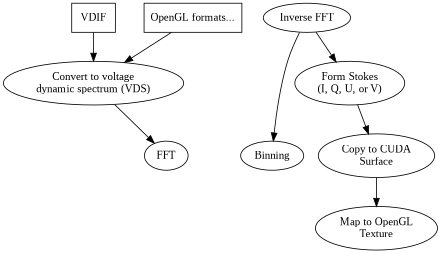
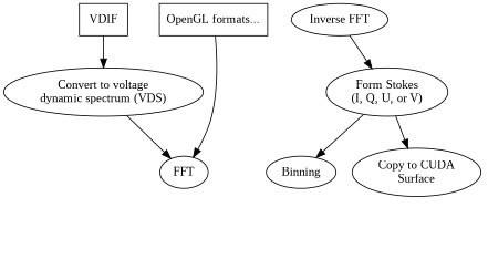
  digraph {
    fontname="Liberation Serif"
    node [fontname="Liberation Serif"]
    edge [fontname="Liberation Serif"]
    n1 [label="OpenGL formats..." shape=box]
    VDIF [shape=box]
    n3 [label="Convert to voltage\ndynamic spectrum (VDS)"]
    FFT
    n5 [label="Inverse FFT"]
    n6 [label="Form Stokes\n(I, Q, U, or V)"]
    Binning
    n8 [label="Copy to CUDA\nSurface"]
-   n9 [label="Map to OpenGL\nTexture"]
    subgraph sub_1 {
      rank=same
      n1
      VDIF
    }
-   n1 -> n3
+   n1 -> FFT
    VDIF -> n3
    n3 -> FFT
    n5 -> n6
-   n5 -> Binning
+   n6 -> Binning
    n6 -> n8
-   n8 -> n9
  }
